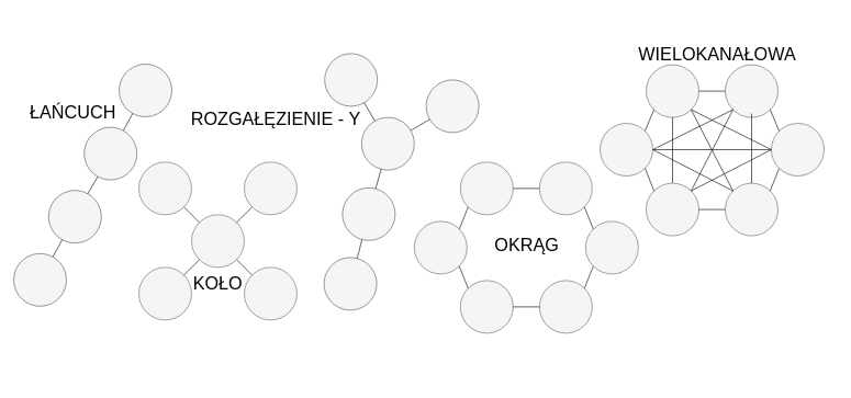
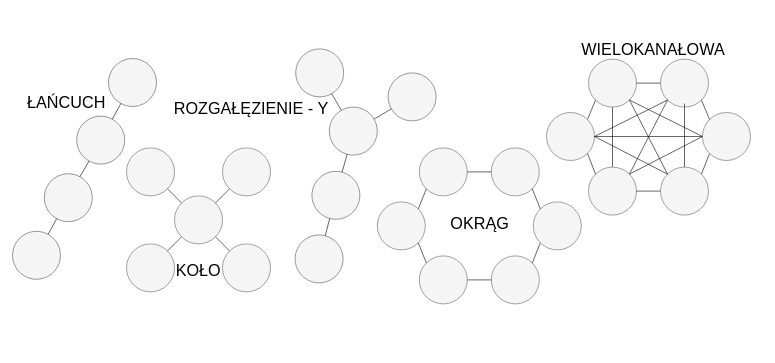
  <mxCell id="0" />
  <mxCell id="1" parent="0" />
  <mxCell id="2" value="" style="group;rotation=29;" vertex="1" connectable="0" parent="1"><mxGeometry x="100" y="28" width="80" height="410" as="geometry" /></mxCell>
  <mxCell id="3" value="" style="ellipse;whiteSpace=wrap;html=1;aspect=fixed;fillColor=#f5f5f5;fontColor=#333333;strokeColor=#666666;rotation=29;" vertex="1" parent="2"><mxGeometry x="-27" y="213" width="80" height="80" as="geometry" /></mxCell>
  <mxCell id="4" value="" style="ellipse;whiteSpace=wrap;html=1;aspect=fixed;fillColor=#f5f5f5;fontColor=#333333;strokeColor=#666666;rotation=29;" vertex="1" parent="2"><mxGeometry x="27" y="117" width="80" height="80" as="geometry" /></mxCell>
  <mxCell id="5" value="" style="ellipse;whiteSpace=wrap;html=1;aspect=fixed;fillColor=#f5f5f5;fontColor=#333333;strokeColor=#666666;rotation=29;" vertex="1" parent="2"><mxGeometry x="80" y="21" width="80" height="80" as="geometry" /></mxCell>
  <mxCell id="6" value="" style="ellipse;whiteSpace=wrap;html=1;aspect=fixed;fillColor=#f5f5f5;fontColor=#333333;strokeColor=#666666;rotation=29;" vertex="1" parent="2"><mxGeometry x="-80" y="309" width="80" height="80" as="geometry" /></mxCell>
  <mxCell id="7" style="rounded=0;orthogonalLoop=1;jettySize=auto;html=1;exitX=0.5;exitY=1;exitDx=0;exitDy=0;entryX=0.5;entryY=0;entryDx=0;entryDy=0;endArrow=none;endFill=0;" edge="1" parent="2" source="3" target="6"><mxGeometry relative="1" as="geometry"><mxPoint x="109" y="160" as="sourcePoint" /><mxPoint x="141" y="150" as="targetPoint" /></mxGeometry></mxCell>
  <mxCell id="8" style="rounded=0;orthogonalLoop=1;jettySize=auto;html=1;exitX=0.5;exitY=0;exitDx=0;exitDy=0;entryX=0.5;entryY=1;entryDx=0;entryDy=0;endArrow=none;endFill=0;" edge="1" parent="2" source="4" target="5"><mxGeometry relative="1" as="geometry" /></mxCell>
  <mxCell id="9" style="rounded=0;orthogonalLoop=1;jettySize=auto;html=1;exitX=0.5;exitY=1;exitDx=0;exitDy=0;entryX=0.5;entryY=0;entryDx=0;entryDy=0;endArrow=none;endFill=0;" edge="1" parent="2" source="4" target="3"><mxGeometry relative="1" as="geometry"><mxPoint x="113" y="173" as="sourcePoint" /><mxPoint x="145" y="164" as="targetPoint" /></mxGeometry></mxCell>
  <mxCell id="10" value="" style="group" vertex="1" connectable="0" parent="1"><mxGeometry x="210" y="198" width="240" height="240" as="geometry" /></mxCell>
  <mxCell id="11" value="" style="ellipse;whiteSpace=wrap;html=1;aspect=fixed;fillStyle=auto;fillColor=#f5f5f5;fontColor=#333333;strokeColor=#666666;" vertex="1" parent="10"><mxGeometry width="80" height="80" as="geometry" /></mxCell>
  <mxCell id="12" value="" style="ellipse;whiteSpace=wrap;html=1;aspect=fixed;fillColor=#f5f5f5;fontColor=#333333;strokeColor=#666666;" vertex="1" parent="10"><mxGeometry y="160" width="80" height="80" as="geometry" /></mxCell>
  <mxCell id="13" value="" style="ellipse;whiteSpace=wrap;html=1;aspect=fixed;fillColor=#f5f5f5;fontColor=#333333;strokeColor=#666666;" vertex="1" parent="10"><mxGeometry x="80" y="80" width="80" height="80" as="geometry" /></mxCell>
  <mxCell id="14" value="" style="ellipse;whiteSpace=wrap;html=1;aspect=fixed;fillColor=#f5f5f5;fontColor=#333333;strokeColor=#666666;" vertex="1" parent="10"><mxGeometry x="160" width="80" height="80" as="geometry" /></mxCell>
  <mxCell id="15" value="" style="ellipse;whiteSpace=wrap;html=1;aspect=fixed;fillColor=#f5f5f5;fontColor=#333333;strokeColor=#666666;" vertex="1" parent="10"><mxGeometry x="160" y="160" width="80" height="80" as="geometry" /></mxCell>
  <mxCell id="16" style="rounded=0;orthogonalLoop=1;jettySize=auto;html=1;exitX=1;exitY=1;exitDx=0;exitDy=0;entryX=0;entryY=0;entryDx=0;entryDy=0;endArrow=none;endFill=0;" edge="1" parent="10" source="13"><mxGeometry relative="1" as="geometry"><mxPoint x="158" y="102" as="sourcePoint" /><mxPoint x="171.716" y="171.716" as="targetPoint" /></mxGeometry></mxCell>
  <mxCell id="17" style="rounded=0;orthogonalLoop=1;jettySize=auto;html=1;exitX=0;exitY=1;exitDx=0;exitDy=0;entryX=1;entryY=0;entryDx=0;entryDy=0;endArrow=none;endFill=0;" edge="1" parent="10" source="13"><mxGeometry relative="1" as="geometry"><mxPoint x="168" y="112" as="sourcePoint" /><mxPoint x="68.284" y="171.716" as="targetPoint" /></mxGeometry></mxCell>
  <mxCell id="18" style="rounded=0;orthogonalLoop=1;jettySize=auto;html=1;exitX=1;exitY=0;exitDx=0;exitDy=0;entryX=0;entryY=1;entryDx=0;entryDy=0;endArrow=none;endFill=0;" edge="1" parent="10" source="13" target="14"><mxGeometry relative="1" as="geometry" /></mxCell>
  <mxCell id="19" style="rounded=0;orthogonalLoop=1;jettySize=auto;html=1;exitX=0;exitY=0;exitDx=0;exitDy=0;entryX=1;entryY=1;entryDx=0;entryDy=0;endArrow=none;endFill=0;" edge="1" parent="10" source="13"><mxGeometry relative="1" as="geometry"><mxPoint x="178" y="122" as="sourcePoint" /><mxPoint x="68.284" y="68.284" as="targetPoint" /></mxGeometry></mxCell>
- <mxCell id="20" value="&lt;font style=&quot;font-size: 27px;&quot;&gt;KOŁO&lt;/font&gt;" style="text;html=1;strokeColor=none;fillColor=none;align=center;verticalAlign=middle;whiteSpace=wrap;rounded=0;" vertex="1" parent="10"><mxGeometry x="90" y="170" width="60" height="30" as="geometry" /></mxCell>
+ <mxCell id="20" value="&lt;font style=&quot;font-size: 27px;&quot;&gt;KOŁO&lt;/font&gt;" style="text;html=1;strokeColor=none;fillColor=none;align=center;verticalAlign=middle;whiteSpace=wrap;rounded=0;" vertex="1" parent="10"><mxGeometry x="90" y="190" width="60" height="30" as="geometry" /></mxCell>
  <mxCell id="21" value="" style="group;rotation=15;" vertex="1" connectable="0" parent="1"><mxGeometry x="450" y="48" width="800" height="410" as="geometry" /></mxCell>
  <mxCell id="22" value="" style="ellipse;whiteSpace=wrap;html=1;aspect=fixed;fillStyle=auto;fillColor=#f5f5f5;fontColor=#333333;strokeColor=#666666;rotation=15;" vertex="1" parent="21"><mxGeometry x="42" y="-15" width="80" height="80" as="geometry" /></mxCell>
  <mxCell id="23" value="" style="ellipse;whiteSpace=wrap;html=1;aspect=fixed;fillColor=#f5f5f5;fontColor=#333333;strokeColor=#666666;rotation=15;" vertex="1" parent="21"><mxGeometry x="69" y="189" width="80" height="80" as="geometry" /></mxCell>
  <mxCell id="24" value="" style="ellipse;whiteSpace=wrap;html=1;aspect=fixed;fillColor=#f5f5f5;fontColor=#333333;strokeColor=#666666;rotation=15;" vertex="1" parent="21"><mxGeometry x="98" y="82" width="80" height="80" as="geometry" /></mxCell>
  <mxCell id="25" value="" style="ellipse;whiteSpace=wrap;html=1;aspect=fixed;fillColor=#f5f5f5;fontColor=#333333;strokeColor=#666666;rotation=15;" vertex="1" parent="21"><mxGeometry x="196" y="25" width="80" height="80" as="geometry" /></mxCell>
  <mxCell id="26" value="" style="ellipse;whiteSpace=wrap;html=1;aspect=fixed;fillColor=#f5f5f5;fontColor=#333333;strokeColor=#666666;rotation=15;" vertex="1" parent="21"><mxGeometry x="41" y="295" width="80" height="80" as="geometry" /></mxCell>
  <mxCell id="27" style="rounded=0;orthogonalLoop=1;jettySize=auto;html=1;exitX=0.5;exitY=1;exitDx=0;exitDy=0;entryX=0.5;entryY=0;entryDx=0;entryDy=0;endArrow=none;endFill=0;" edge="1" parent="21" source="23" target="26"><mxGeometry relative="1" as="geometry"><mxPoint x="180" y="115" as="sourcePoint" /><mxPoint x="209" y="98" as="targetPoint" /></mxGeometry></mxCell>
  <mxCell id="28" style="rounded=0;orthogonalLoop=1;jettySize=auto;html=1;exitX=0.5;exitY=1;exitDx=0;exitDy=0;entryX=0.5;entryY=0;entryDx=0;entryDy=0;endArrow=none;endFill=0;" edge="1" parent="21" source="24" target="23"><mxGeometry relative="1" as="geometry"><mxPoint x="187" y="127" as="sourcePoint" /><mxPoint x="216" y="110" as="targetPoint" /></mxGeometry></mxCell>
  <mxCell id="29" style="rounded=0;orthogonalLoop=1;jettySize=auto;html=1;exitX=1;exitY=0;exitDx=0;exitDy=0;entryX=0;entryY=1;entryDx=0;entryDy=0;endArrow=none;endFill=0;" edge="1" parent="21" source="24" target="25"><mxGeometry relative="1" as="geometry" /></mxCell>
  <mxCell id="30" style="rounded=0;orthogonalLoop=1;jettySize=auto;html=1;exitX=0;exitY=0;exitDx=0;exitDy=0;entryX=1;entryY=1;entryDx=0;entryDy=0;endArrow=none;endFill=0;" edge="1" parent="21" source="24" target="22"><mxGeometry relative="1" as="geometry"><mxPoint x="193" y="139" as="sourcePoint" /><mxPoint x="223" y="122" as="targetPoint" /></mxGeometry></mxCell>
  <mxCell id="31" value="" style="ellipse;whiteSpace=wrap;html=1;aspect=fixed;fillStyle=auto;fillColor=#f5f5f5;fontColor=#333333;strokeColor=#666666;" vertex="1" parent="21"><mxGeometry x="248" y="150" width="80" height="80" as="geometry" /></mxCell>
  <mxCell id="32" value="" style="ellipse;whiteSpace=wrap;html=1;aspect=fixed;fillColor=#f5f5f5;fontColor=#333333;strokeColor=#666666;" vertex="1" parent="21"><mxGeometry x="248" y="330" width="80" height="80" as="geometry" /></mxCell>
  <mxCell id="33" style="rounded=0;orthogonalLoop=1;jettySize=auto;html=1;exitX=1;exitY=0;exitDx=0;exitDy=0;entryX=0;entryY=1;entryDx=0;entryDy=0;endArrow=none;endFill=0;" edge="1" parent="21" source="34" target="31"><mxGeometry relative="1" as="geometry" /></mxCell>
  <mxCell id="34" value="" style="ellipse;whiteSpace=wrap;html=1;aspect=fixed;fillColor=#f5f5f5;fontColor=#333333;strokeColor=#666666;" vertex="1" parent="21"><mxGeometry x="178" y="240" width="80" height="80" as="geometry" /></mxCell>
  <mxCell id="35" value="" style="ellipse;whiteSpace=wrap;html=1;aspect=fixed;fillColor=#f5f5f5;fontColor=#333333;strokeColor=#666666;" vertex="1" parent="21"><mxGeometry x="368" y="150" width="80" height="80" as="geometry" /></mxCell>
  <mxCell id="36" value="" style="ellipse;whiteSpace=wrap;html=1;aspect=fixed;fillColor=#f5f5f5;fontColor=#333333;strokeColor=#666666;" vertex="1" parent="21"><mxGeometry x="368" y="330" width="80" height="80" as="geometry" /></mxCell>
  <mxCell id="37" style="rounded=0;orthogonalLoop=1;jettySize=auto;html=1;exitX=0;exitY=1;exitDx=0;exitDy=0;entryX=1;entryY=0;entryDx=0;entryDy=0;endArrow=none;endFill=0;" edge="1" parent="21" source="40" target="36"><mxGeometry relative="1" as="geometry"><mxPoint x="376" y="252" as="sourcePoint" /><mxPoint x="400" y="228" as="targetPoint" /></mxGeometry></mxCell>
  <mxCell id="38" style="rounded=0;orthogonalLoop=1;jettySize=auto;html=1;exitX=0;exitY=0.5;exitDx=0;exitDy=0;entryX=1;entryY=0.5;entryDx=0;entryDy=0;endArrow=none;endFill=0;" edge="1" parent="21" source="36" target="32"><mxGeometry relative="1" as="geometry"><mxPoint x="386" y="262" as="sourcePoint" /><mxPoint x="410" y="238" as="targetPoint" /></mxGeometry></mxCell>
  <mxCell id="39" style="rounded=0;orthogonalLoop=1;jettySize=auto;html=1;exitX=0;exitY=0.5;exitDx=0;exitDy=0;entryX=1;entryY=0.5;entryDx=0;entryDy=0;endArrow=none;endFill=0;" edge="1" parent="21" source="35" target="31"><mxGeometry relative="1" as="geometry"><mxPoint x="396" y="272" as="sourcePoint" /><mxPoint x="420" y="248" as="targetPoint" /></mxGeometry></mxCell>
  <mxCell id="40" value="" style="ellipse;whiteSpace=wrap;html=1;aspect=fixed;fillColor=#f5f5f5;fontColor=#333333;strokeColor=#666666;" vertex="1" parent="21"><mxGeometry x="438" y="240" width="80" height="80" as="geometry" /></mxCell>
  <mxCell id="41" style="rounded=0;orthogonalLoop=1;jettySize=auto;html=1;entryX=0;entryY=0;entryDx=0;entryDy=0;endArrow=none;endFill=0;exitX=1;exitY=1;exitDx=0;exitDy=0;" edge="1" parent="21" source="35" target="40"><mxGeometry relative="1" as="geometry"><mxPoint x="598" y="390" as="sourcePoint" /><mxPoint x="446" y="352" as="targetPoint" /></mxGeometry></mxCell>
  <mxCell id="42" style="rounded=0;orthogonalLoop=1;jettySize=auto;html=1;exitX=0;exitY=0;exitDx=0;exitDy=0;entryX=1;entryY=1;entryDx=0;entryDy=0;endArrow=none;endFill=0;" edge="1" parent="21" source="32" target="34"><mxGeometry relative="1" as="geometry"><mxPoint x="480" y="338" as="sourcePoint" /><mxPoint x="456" y="362" as="targetPoint" /></mxGeometry></mxCell>
  <mxCell id="43" value="&lt;font style=&quot;font-size: 27px;&quot;&gt;OKRĄG&lt;/font&gt;" style="text;html=1;strokeColor=none;fillColor=none;align=center;verticalAlign=middle;whiteSpace=wrap;rounded=0;" vertex="1" parent="21"><mxGeometry x="319" y="262" width="60" height="30" as="geometry" /></mxCell>
  <mxCell id="44" value="" style="group" vertex="1" connectable="0" parent="21"><mxGeometry x="460" y="2" width="340" height="260" as="geometry" /></mxCell>
  <mxCell id="45" value="" style="ellipse;whiteSpace=wrap;html=1;aspect=fixed;fillStyle=auto;fillColor=#f5f5f5;fontColor=#333333;strokeColor=#666666;" vertex="1" parent="44"><mxGeometry x="70" width="80" height="80" as="geometry" /></mxCell>
  <mxCell id="46" style="rounded=0;orthogonalLoop=1;jettySize=auto;html=1;exitX=0.5;exitY=0;exitDx=0;exitDy=0;entryX=0.5;entryY=1;entryDx=0;entryDy=0;endArrow=none;endFill=0;" edge="1" parent="44" source="47" target="45"><mxGeometry relative="1" as="geometry" /></mxCell>
  <mxCell id="47" value="" style="ellipse;whiteSpace=wrap;html=1;aspect=fixed;fillColor=#f5f5f5;fontColor=#333333;strokeColor=#666666;" vertex="1" parent="44"><mxGeometry x="70" y="180" width="80" height="80" as="geometry" /></mxCell>
  <mxCell id="48" style="rounded=0;orthogonalLoop=1;jettySize=auto;html=1;exitX=1;exitY=0;exitDx=0;exitDy=0;entryX=0;entryY=1;entryDx=0;entryDy=0;endArrow=none;endFill=0;" edge="1" parent="44" source="49" target="45"><mxGeometry relative="1" as="geometry" /></mxCell>
  <mxCell id="49" value="" style="ellipse;whiteSpace=wrap;html=1;aspect=fixed;fillColor=#f5f5f5;fontColor=#333333;strokeColor=#666666;" vertex="1" parent="44"><mxGeometry y="89" width="80" height="80" as="geometry" /></mxCell>
  <mxCell id="50" value="" style="ellipse;whiteSpace=wrap;html=1;aspect=fixed;fillColor=#f5f5f5;fontColor=#333333;strokeColor=#666666;" vertex="1" parent="44"><mxGeometry x="190" width="80" height="80" as="geometry" /></mxCell>
  <mxCell id="51" style="rounded=0;orthogonalLoop=1;jettySize=auto;html=1;exitX=1;exitY=0;exitDx=0;exitDy=0;entryX=0;entryY=1;entryDx=0;entryDy=0;endArrow=none;endFill=0;" edge="1" parent="44" source="47" target="50"><mxGeometry relative="1" as="geometry" /></mxCell>
  <mxCell id="52" style="rounded=0;orthogonalLoop=1;jettySize=auto;html=1;exitX=1;exitY=0.5;exitDx=0;exitDy=0;entryX=0;entryY=1;entryDx=0;entryDy=0;endArrow=none;endFill=0;" edge="1" parent="44" source="49" target="50"><mxGeometry relative="1" as="geometry" /></mxCell>
  <mxCell id="53" value="" style="ellipse;whiteSpace=wrap;html=1;aspect=fixed;fillColor=#f5f5f5;fontColor=#333333;strokeColor=#666666;" vertex="1" parent="44"><mxGeometry x="190" y="180" width="80" height="80" as="geometry" /></mxCell>
  <mxCell id="54" style="rounded=0;orthogonalLoop=1;jettySize=auto;html=1;exitX=0;exitY=1;exitDx=0;exitDy=0;entryX=1;entryY=0;entryDx=0;entryDy=0;endArrow=none;endFill=0;" edge="1" parent="44" source="59" target="53"><mxGeometry relative="1" as="geometry"><mxPoint x="198" y="82" as="sourcePoint" /><mxPoint x="222" y="58" as="targetPoint" /></mxGeometry></mxCell>
  <mxCell id="55" style="rounded=0;orthogonalLoop=1;jettySize=auto;html=1;exitX=0;exitY=0.5;exitDx=0;exitDy=0;entryX=1;entryY=0.5;entryDx=0;entryDy=0;endArrow=none;endFill=0;" edge="1" parent="44" source="53" target="47"><mxGeometry relative="1" as="geometry"><mxPoint x="208" y="92" as="sourcePoint" /><mxPoint x="232" y="68" as="targetPoint" /></mxGeometry></mxCell>
  <mxCell id="56" style="rounded=0;orthogonalLoop=1;jettySize=auto;html=1;exitX=0;exitY=0.5;exitDx=0;exitDy=0;entryX=1;entryY=0.5;entryDx=0;entryDy=0;endArrow=none;endFill=0;" edge="1" parent="44" source="50" target="45"><mxGeometry relative="1" as="geometry"><mxPoint x="218" y="102" as="sourcePoint" /><mxPoint x="242" y="78" as="targetPoint" /></mxGeometry></mxCell>
  <mxCell id="57" style="rounded=0;orthogonalLoop=1;jettySize=auto;html=1;exitX=0;exitY=0.5;exitDx=0;exitDy=0;entryX=1;entryY=1;entryDx=0;entryDy=0;endArrow=none;endFill=0;" edge="1" parent="44" source="59" target="45"><mxGeometry relative="1" as="geometry" /></mxCell>
  <mxCell id="58" style="rounded=0;orthogonalLoop=1;jettySize=auto;html=1;exitX=0;exitY=0.5;exitDx=0;exitDy=0;entryX=1;entryY=0;entryDx=0;entryDy=0;endArrow=none;endFill=0;" edge="1" parent="44" source="59" target="47"><mxGeometry relative="1" as="geometry" /></mxCell>
  <mxCell id="59" value="" style="ellipse;whiteSpace=wrap;html=1;aspect=fixed;fillColor=#f5f5f5;fontColor=#333333;strokeColor=#666666;" vertex="1" parent="44"><mxGeometry x="260" y="89" width="80" height="80" as="geometry" /></mxCell>
  <mxCell id="60" style="rounded=0;orthogonalLoop=1;jettySize=auto;html=1;entryX=0;entryY=0;entryDx=0;entryDy=0;endArrow=none;endFill=0;exitX=1;exitY=1;exitDx=0;exitDy=0;" edge="1" parent="44" source="50" target="59"><mxGeometry relative="1" as="geometry"><mxPoint x="420" y="220" as="sourcePoint" /><mxPoint x="268" y="182" as="targetPoint" /></mxGeometry></mxCell>
  <mxCell id="61" style="rounded=0;orthogonalLoop=1;jettySize=auto;html=1;exitX=0;exitY=0;exitDx=0;exitDy=0;entryX=1;entryY=1;entryDx=0;entryDy=0;endArrow=none;endFill=0;" edge="1" parent="44" source="47" target="49"><mxGeometry relative="1" as="geometry"><mxPoint x="302" y="168" as="sourcePoint" /><mxPoint x="278" y="192" as="targetPoint" /></mxGeometry></mxCell>
  <mxCell id="62" style="rounded=0;orthogonalLoop=1;jettySize=auto;html=1;exitX=1;exitY=0.5;exitDx=0;exitDy=0;entryX=0;entryY=0;entryDx=0;entryDy=0;endArrow=none;endFill=0;" edge="1" parent="44" source="49" target="53"><mxGeometry relative="1" as="geometry" /></mxCell>
  <mxCell id="63" style="edgeStyle=orthogonalEdgeStyle;rounded=0;orthogonalLoop=1;jettySize=auto;html=1;exitX=0.5;exitY=0;exitDx=0;exitDy=0;entryX=0.5;entryY=0.925;entryDx=0;entryDy=0;entryPerimeter=0;endArrow=none;endFill=0;" edge="1" parent="44" source="53" target="50"><mxGeometry relative="1" as="geometry" /></mxCell>
  <mxCell id="64" style="edgeStyle=orthogonalEdgeStyle;rounded=0;orthogonalLoop=1;jettySize=auto;html=1;exitX=1;exitY=0.5;exitDx=0;exitDy=0;entryX=0;entryY=0.5;entryDx=0;entryDy=0;endArrow=none;endFill=0;" edge="1" parent="44" source="49" target="59"><mxGeometry relative="1" as="geometry" /></mxCell>
  <mxCell id="65" style="rounded=0;orthogonalLoop=1;jettySize=auto;html=1;exitX=0;exitY=0;exitDx=0;exitDy=0;entryX=1;entryY=1;entryDx=0;entryDy=0;endArrow=none;endFill=0;" edge="1" parent="44" source="53" target="45"><mxGeometry relative="1" as="geometry" /></mxCell>
  <mxCell id="66" value="&lt;font style=&quot;font-size: 27px;&quot;&gt;WIELOKANAŁOWA&lt;/font&gt;" style="text;html=1;strokeColor=none;fillColor=none;align=center;verticalAlign=middle;whiteSpace=wrap;rounded=0;" vertex="1" parent="21"><mxGeometry x="500" y="-28" width="276" height="30" as="geometry" /></mxCell>
  <mxCell id="67" value="&lt;font style=&quot;font-size: 27px;&quot;&gt;ŁAŃCUCH&lt;/font&gt;" style="text;html=1;strokeColor=none;fillColor=none;align=center;verticalAlign=middle;whiteSpace=wrap;rounded=0;" vertex="1" parent="1"><mxGeometry x="80" y="108" width="60" height="30" as="geometry" /></mxCell>
  <mxCell id="68" value="&lt;font style=&quot;font-size: 27px;&quot;&gt;ROZGAŁĘZIENIE - Y&lt;/font&gt;" style="text;html=1;strokeColor=none;fillColor=none;align=center;verticalAlign=middle;whiteSpace=wrap;rounded=0;" vertex="1" parent="1"><mxGeometry x="280" y="118" width="276" height="30" as="geometry" /></mxCell>
